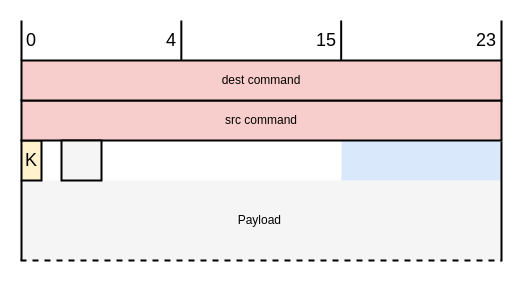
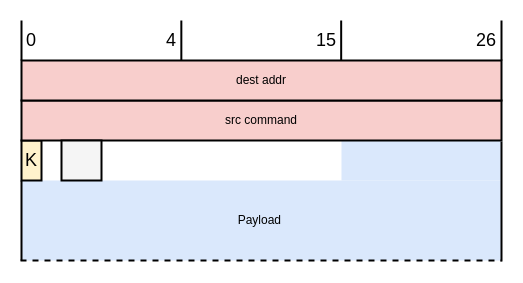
  <mxCell id="0" />
  <mxCell id="1" parent="0" />
- <mxCell id="2" value="Payload&amp;nbsp;" style="rounded=0;whiteSpace=wrap;html=1;strokeWidth=2;fillColor=#f5f5f5;strokeColor=none;" vertex="1" parent="1"><mxGeometry x="21" y="180" width="480" height="80" as="geometry" /></mxCell>
+ <mxCell id="2" value="Payload&amp;nbsp;" style="rounded=0;whiteSpace=wrap;html=1;strokeWidth=2;fillColor=#dae8fc;strokeColor=none;" vertex="1" parent="1"><mxGeometry x="21" y="180" width="480" height="80" as="geometry" /></mxCell>
  <mxCell id="3" value="&lt;font style=&quot;font-size: 18px&quot;&gt;K&lt;/font&gt;" style="rounded=0;whiteSpace=wrap;html=1;fillColor=#fff2cc;strokeWidth=2;" vertex="1" parent="1"><mxGeometry x="21" y="140" width="20" height="40" as="geometry" /></mxCell>
  <mxCell id="4" value="" style="rounded=0;whiteSpace=wrap;html=1;perimeterSpacing=0;strokeWidth=2;backgroundOutline=0;fillColor=#dae8fc;strokeColor=none;" vertex="1" parent="1"><mxGeometry x="341" y="140" width="160" height="40" as="geometry" /></mxCell>
  <mxCell id="5" value="src command" style="whiteSpace=wrap;html=1;fillColor=#f8cecc;strokeWidth=2;" vertex="1" parent="1"><mxGeometry x="21" y="100" width="480" height="40" as="geometry" /></mxCell>
- <mxCell id="6" value="dest command" style="whiteSpace=wrap;html=1;fillColor=#f8cecc;strokeWidth=2;" vertex="1" parent="1"><mxGeometry x="21" y="60" width="480" height="40" as="geometry" /></mxCell>
+ <mxCell id="6" value="dest addr" style="whiteSpace=wrap;html=1;fillColor=#f8cecc;strokeWidth=2;" vertex="1" parent="1"><mxGeometry x="21" y="60" width="480" height="40" as="geometry" /></mxCell>
  <mxCell id="7" value="" style="endArrow=none;html=1;fontSize=18;entryX=0;entryY=1;entryDx=0;entryDy=0;strokeWidth=2;exitX=0;exitY=1;exitDx=0;exitDy=0;" edge="1" parent="1" source="2"><mxGeometry width="50" height="50" relative="1" as="geometry"><mxPoint x="21" y="220" as="sourcePoint" /><mxPoint x="21" y="180" as="targetPoint" /></mxGeometry></mxCell>
  <mxCell id="8" value="" style="endArrow=none;html=1;fontSize=18;strokeWidth=2;entryX=1;entryY=1;entryDx=0;entryDy=0;dashed=1;" edge="1" parent="1" target="2"><mxGeometry width="50" height="50" relative="1" as="geometry"><mxPoint x="20" y="260" as="sourcePoint" /><mxPoint x="441" y="300" as="targetPoint" /></mxGeometry></mxCell>
  <mxCell id="9" value="" style="endArrow=none;html=1;fontSize=18;entryX=0;entryY=1;entryDx=0;entryDy=0;strokeWidth=2;exitX=1;exitY=1;exitDx=0;exitDy=0;" edge="1" parent="1"><mxGeometry width="50" height="50" relative="1" as="geometry"><mxPoint x="501" y="261" as="sourcePoint" /><mxPoint x="501" y="141" as="targetPoint" /></mxGeometry></mxCell>
  <mxCell id="10" value="" style="whiteSpace=wrap;html=1;aspect=fixed;strokeWidth=2;sketch=0;shadow=0;rounded=0;glass=0;fillColor=#f5f5f5;fontColor=#333333;" vertex="1" parent="1"><mxGeometry x="61" y="140" width="40" height="40" as="geometry" /></mxCell>
  <mxCell id="11" value="" style="endArrow=none;html=1;exitX=0;exitY=0;exitDx=0;exitDy=0;strokeWidth=2;" edge="1" parent="1"><mxGeometry width="50" height="50" relative="1" as="geometry"><mxPoint x="21" y="60" as="sourcePoint" /><mxPoint x="21" y="20" as="targetPoint" /></mxGeometry></mxCell>
  <mxCell id="12" value="" style="endArrow=none;html=1;exitX=0;exitY=0;exitDx=0;exitDy=0;strokeWidth=2;" edge="1" parent="1"><mxGeometry width="50" height="50" relative="1" as="geometry"><mxPoint x="180.84" y="60" as="sourcePoint" /><mxPoint x="180.84" y="20" as="targetPoint" /></mxGeometry></mxCell>
  <mxCell id="13" value="" style="endArrow=none;html=1;exitX=0;exitY=0;exitDx=0;exitDy=0;strokeWidth=2;" edge="1" parent="1"><mxGeometry width="50" height="50" relative="1" as="geometry"><mxPoint x="340.67" y="60" as="sourcePoint" /><mxPoint x="340.67" y="20" as="targetPoint" /></mxGeometry></mxCell>
  <mxCell id="14" value="" style="endArrow=none;html=1;exitX=0;exitY=0;exitDx=0;exitDy=0;strokeWidth=2;" edge="1" parent="1"><mxGeometry width="50" height="50" relative="1" as="geometry"><mxPoint x="501" y="60" as="sourcePoint" /><mxPoint x="501" y="20" as="targetPoint" /></mxGeometry></mxCell>
  <mxCell id="15" value="0" style="whiteSpace=wrap;html=1;fontSize=18;strokeWidth=2;fillColor=none;strokeColor=none;" vertex="1" parent="1"><mxGeometry x="21" y="20" width="20" height="40" as="geometry" /></mxCell>
  <mxCell id="16" value="4" style="whiteSpace=wrap;html=1;fontSize=18;strokeWidth=2;fillColor=none;strokeColor=none;" vertex="1" parent="1"><mxGeometry x="161" y="20" width="20" height="40" as="geometry" /></mxCell>
  <mxCell id="17" value="15" style="whiteSpace=wrap;html=1;fontSize=18;strokeWidth=2;fillColor=none;strokeColor=none;" vertex="1" parent="1"><mxGeometry x="311" y="20" width="30" height="40" as="geometry" /></mxCell>
- <mxCell id="18" value="23" style="whiteSpace=wrap;html=1;fontSize=18;strokeWidth=2;fillColor=none;strokeColor=none;" vertex="1" parent="1"><mxGeometry x="471" y="20" width="30" height="40" as="geometry" /></mxCell>
+ <mxCell id="18" value="26" style="whiteSpace=wrap;html=1;fontSize=18;strokeWidth=2;fillColor=none;strokeColor=none;" vertex="1" parent="1"><mxGeometry x="471" y="20" width="30" height="40" as="geometry" /></mxCell>
